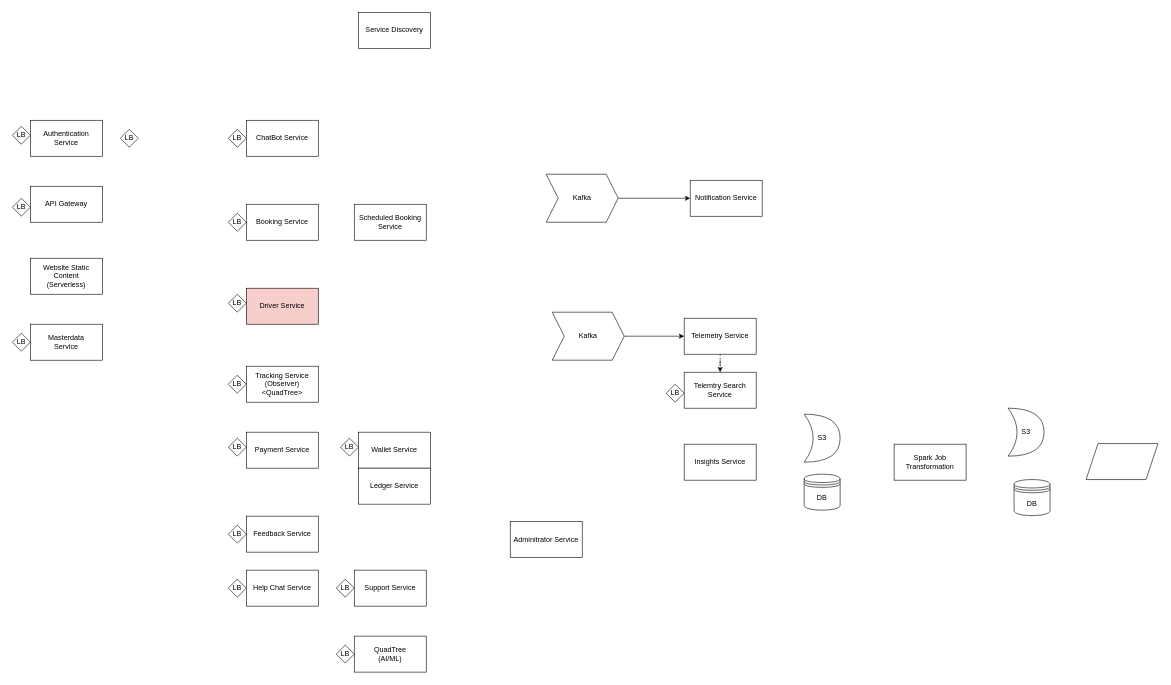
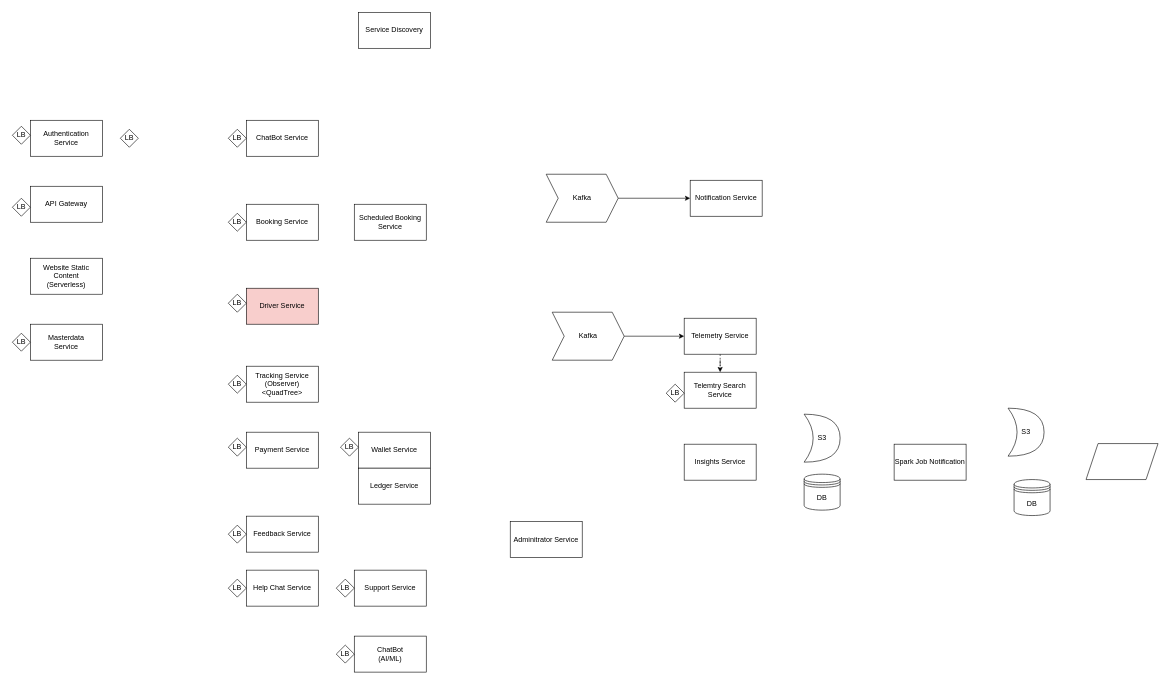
  <mxCell id="0" />
  <mxCell id="1" parent="0" />
  <mxCell id="2" value="API Gateway" style="rounded=0;whiteSpace=wrap;html=1;align=center;" parent="1" vertex="1"><mxGeometry x="50" y="310" width="120" height="60" as="geometry" /></mxCell>
  <mxCell id="3" value="Authentication Service" style="rounded=0;whiteSpace=wrap;html=1;" parent="1" vertex="1"><mxGeometry x="50" y="200" width="120" height="60" as="geometry" /></mxCell>
  <mxCell id="4" value="&lt;div&gt;Website Static Content&lt;br&gt;&lt;/div&gt;&lt;div&gt;(Serverless)&lt;/div&gt;" style="rounded=0;whiteSpace=wrap;html=1;" parent="1" vertex="1"><mxGeometry x="50" y="430" width="120" height="60" as="geometry" /></mxCell>
  <mxCell id="5" value="&lt;div&gt;Masterdata&lt;/div&gt;&lt;div&gt;Service&lt;br&gt;&lt;/div&gt;" style="rounded=0;whiteSpace=wrap;html=1;" parent="1" vertex="1"><mxGeometry x="50" y="540" width="120" height="60" as="geometry" /></mxCell>
  <mxCell id="6" value="ChatBot Service" style="rounded=0;whiteSpace=wrap;html=1;" parent="1" vertex="1"><mxGeometry x="410" y="200" width="120" height="60" as="geometry" /></mxCell>
  <mxCell id="7" value="Booking Service" style="rounded=0;whiteSpace=wrap;html=1;" parent="1" vertex="1"><mxGeometry x="410" y="340" width="120" height="60" as="geometry" /></mxCell>
  <mxCell id="8" value="Scheduled Booking Service" style="rounded=0;whiteSpace=wrap;html=1;" parent="1" vertex="1"><mxGeometry x="590" y="340" width="120" height="60" as="geometry" /></mxCell>
  <mxCell id="9" value="Driver Service" style="rounded=0;whiteSpace=wrap;html=1;fillColor=#f8cecc;" parent="1" vertex="1"><mxGeometry x="410" y="480" width="120" height="60" as="geometry" /></mxCell>
  <mxCell id="10" style="edgeStyle=orthogonalEdgeStyle;rounded=0;orthogonalLoop=1;jettySize=auto;html=1;exitX=1;exitY=0.5;exitDx=0;exitDy=0;" parent="1" source="11" target="13" edge="1"><mxGeometry relative="1" as="geometry" /></mxCell>
  <mxCell id="11" value="Kafka" style="shape=step;perimeter=stepPerimeter;whiteSpace=wrap;html=1;fixedSize=1;" parent="1" vertex="1"><mxGeometry x="920" y="520" width="120" height="80" as="geometry" /></mxCell>
  <mxCell id="12" style="edgeStyle=orthogonalEdgeStyle;rounded=0;orthogonalLoop=1;jettySize=auto;html=1;exitX=0.5;exitY=1;exitDx=0;exitDy=0;dashed=1;" parent="1" source="13" target="14" edge="1"><mxGeometry relative="1" as="geometry" /></mxCell>
  <mxCell id="13" value="Telemetry Service" style="rounded=0;whiteSpace=wrap;html=1;" parent="1" vertex="1"><mxGeometry x="1140" y="530" width="120" height="60" as="geometry" /></mxCell>
  <mxCell id="14" value="Telemtry Search Service" style="rounded=0;whiteSpace=wrap;html=1;" parent="1" vertex="1"><mxGeometry x="1140" y="620" width="120" height="60" as="geometry" /></mxCell>
  <mxCell id="15" value="Payment Service" style="rounded=0;whiteSpace=wrap;html=1;" parent="1" vertex="1"><mxGeometry x="410" y="720" width="120" height="60" as="geometry" /></mxCell>
  <mxCell id="16" value="Feedback Service" style="rounded=0;whiteSpace=wrap;html=1;" parent="1" vertex="1"><mxGeometry x="410" y="860" width="120" height="60" as="geometry" /></mxCell>
  <mxCell id="17" style="edgeStyle=orthogonalEdgeStyle;rounded=0;orthogonalLoop=1;jettySize=auto;html=1;" parent="1" source="18" target="19" edge="1"><mxGeometry relative="1" as="geometry" /></mxCell>
  <mxCell id="18" value="Kafka" style="shape=step;perimeter=stepPerimeter;whiteSpace=wrap;html=1;fixedSize=1;" parent="1" vertex="1"><mxGeometry x="910" y="290" width="120" height="80" as="geometry" /></mxCell>
  <mxCell id="19" value="Notification Service" style="rounded=0;whiteSpace=wrap;html=1;" parent="1" vertex="1"><mxGeometry x="1150" y="300" width="120" height="60" as="geometry" /></mxCell>
  <mxCell id="20" value="Service Discovery" style="rounded=0;whiteSpace=wrap;html=1;" parent="1" vertex="1"><mxGeometry x="597" y="20" width="120" height="60" as="geometry" /></mxCell>
  <mxCell id="21" value="Wallet Service" style="rounded=0;whiteSpace=wrap;html=1;" parent="1" vertex="1"><mxGeometry x="597" y="720" width="120" height="60" as="geometry" /></mxCell>
  <mxCell id="22" value="Ledger Service" style="rounded=0;whiteSpace=wrap;html=1;" parent="1" vertex="1"><mxGeometry x="597" y="780" width="120" height="60" as="geometry" /></mxCell>
  <mxCell id="23" value="&lt;div&gt;Tracking Service&lt;/div&gt;&lt;div&gt;(Observer)&lt;/div&gt;&lt;div&gt;&amp;lt;QuadTree&amp;gt;&lt;br&gt;&lt;/div&gt;" style="rounded=0;whiteSpace=wrap;html=1;" parent="1" vertex="1"><mxGeometry x="410" y="610" width="120" height="60" as="geometry" /></mxCell>
  <mxCell id="24" value="Help Chat Service" style="rounded=0;whiteSpace=wrap;html=1;" parent="1" vertex="1"><mxGeometry x="410" y="950" width="120" height="60" as="geometry" /></mxCell>
  <mxCell id="25" value="Support Service" style="rounded=0;whiteSpace=wrap;html=1;" parent="1" vertex="1"><mxGeometry x="590" y="950" width="120" height="60" as="geometry" /></mxCell>
- <mxCell id="26" value="&lt;div&gt;QuadTree&lt;/div&gt;&lt;div&gt;(AI/ML)&lt;br&gt; &lt;/div&gt;" style="rounded=0;whiteSpace=wrap;html=1;sketch=0;" parent="1" vertex="1"><mxGeometry x="590" y="1060" width="120" height="60" as="geometry" /></mxCell>
+ <mxCell id="26" value="&lt;div&gt;ChatBot&lt;/div&gt;&lt;div&gt;(AI/ML)&lt;br&gt; &lt;/div&gt;" style="rounded=0;whiteSpace=wrap;html=1;sketch=0;" parent="1" vertex="1"><mxGeometry x="590" y="1060" width="120" height="60" as="geometry" /></mxCell>
  <mxCell id="27" style="edgeStyle=orthogonalEdgeStyle;rounded=0;orthogonalLoop=1;jettySize=auto;html=1;exitX=0.5;exitY=1;exitDx=0;exitDy=0;" parent="1" source="22" target="22" edge="1"><mxGeometry relative="1" as="geometry" /></mxCell>
  <mxCell id="28" value="Adminitrator Service" style="rounded=0;whiteSpace=wrap;html=1;" parent="1" vertex="1"><mxGeometry x="850" y="869" width="120" height="60" as="geometry" /></mxCell>
  <mxCell id="29" value="&lt;div&gt;Insights Service&lt;/div&gt;" style="rounded=0;whiteSpace=wrap;html=1;" parent="1" vertex="1"><mxGeometry x="1140" y="740" width="120" height="60" as="geometry" /></mxCell>
  <mxCell id="30" value="S3" style="shape=xor;whiteSpace=wrap;html=1;" parent="1" vertex="1"><mxGeometry x="1340" y="690" width="60" height="80" as="geometry" /></mxCell>
- <mxCell id="31" value="Spark Job Transformation" style="rounded=0;whiteSpace=wrap;html=1;" parent="1" vertex="1"><mxGeometry x="1490" y="740" width="120" height="60" as="geometry" /></mxCell>
+ <mxCell id="31" value="Spark Job Notification" style="rounded=0;whiteSpace=wrap;html=1;" parent="1" vertex="1"><mxGeometry x="1490" y="740" width="120" height="60" as="geometry" /></mxCell>
  <mxCell id="32" value="S3" style="shape=xor;whiteSpace=wrap;html=1;" parent="1" vertex="1"><mxGeometry x="1680" y="680" width="60" height="80" as="geometry" /></mxCell>
  <mxCell id="33" value="" style="shape=parallelogram;perimeter=parallelogramPerimeter;whiteSpace=wrap;html=1;fixedSize=1;" parent="1" vertex="1"><mxGeometry x="1810" y="739" width="120" height="60" as="geometry" /></mxCell>
  <mxCell id="34" value="DB" style="shape=datastore;whiteSpace=wrap;html=1;" parent="1" vertex="1"><mxGeometry x="1340" y="790" width="60" height="60" as="geometry" /></mxCell>
  <mxCell id="35" value="DB" style="shape=datastore;whiteSpace=wrap;html=1;" parent="1" vertex="1"><mxGeometry x="1690" y="799" width="60" height="60" as="geometry" /></mxCell>
  <mxCell id="36" value="LB" style="rhombus;whiteSpace=wrap;html=1;" parent="1" vertex="1"><mxGeometry x="380" y="215" width="30" height="30" as="geometry" /></mxCell>
  <mxCell id="37" value="LB" style="rhombus;whiteSpace=wrap;html=1;" parent="1" vertex="1"><mxGeometry x="20" y="210" width="30" height="30" as="geometry" /></mxCell>
  <mxCell id="38" value="LB" style="rhombus;whiteSpace=wrap;html=1;" parent="1" vertex="1"><mxGeometry x="200" y="215" width="30" height="30" as="geometry" /></mxCell>
  <mxCell id="39" value="LB" style="rhombus;whiteSpace=wrap;html=1;" parent="1" vertex="1"><mxGeometry x="20" y="330" width="30" height="30" as="geometry" /></mxCell>
  <mxCell id="40" value="LB" style="rhombus;whiteSpace=wrap;html=1;" parent="1" vertex="1"><mxGeometry x="380" y="355" width="30" height="30" as="geometry" /></mxCell>
  <mxCell id="41" value="LB" style="rhombus;whiteSpace=wrap;html=1;" parent="1" vertex="1"><mxGeometry x="380" y="490" width="30" height="30" as="geometry" /></mxCell>
  <mxCell id="42" value="LB" style="rhombus;whiteSpace=wrap;html=1;" parent="1" vertex="1"><mxGeometry x="380" y="625" width="30" height="30" as="geometry" /></mxCell>
  <mxCell id="43" value="LB" style="rhombus;whiteSpace=wrap;html=1;" parent="1" vertex="1"><mxGeometry x="20" y="555" width="30" height="30" as="geometry" /></mxCell>
  <mxCell id="44" value="LB" style="rhombus;whiteSpace=wrap;html=1;" parent="1" vertex="1"><mxGeometry x="380" y="730" width="30" height="30" as="geometry" /></mxCell>
  <mxCell id="45" value="LB" style="rhombus;whiteSpace=wrap;html=1;" parent="1" vertex="1"><mxGeometry x="380" y="875" width="30" height="30" as="geometry" /></mxCell>
  <mxCell id="46" value="LB" style="rhombus;whiteSpace=wrap;html=1;" parent="1" vertex="1"><mxGeometry x="380" y="965" width="30" height="30" as="geometry" /></mxCell>
  <mxCell id="47" value="LB" style="rhombus;whiteSpace=wrap;html=1;" parent="1" vertex="1"><mxGeometry x="560" y="965" width="30" height="30" as="geometry" /></mxCell>
  <mxCell id="48" value="LB" style="rhombus;whiteSpace=wrap;html=1;" parent="1" vertex="1"><mxGeometry x="560" y="1075" width="30" height="30" as="geometry" /></mxCell>
  <mxCell id="49" value="LB" style="rhombus;whiteSpace=wrap;html=1;" parent="1" vertex="1"><mxGeometry x="567" y="730" width="30" height="30" as="geometry" /></mxCell>
  <mxCell id="50" value="LB" style="rhombus;whiteSpace=wrap;html=1;" parent="1" vertex="1"><mxGeometry x="1110" y="640" width="30" height="30" as="geometry" /></mxCell>
